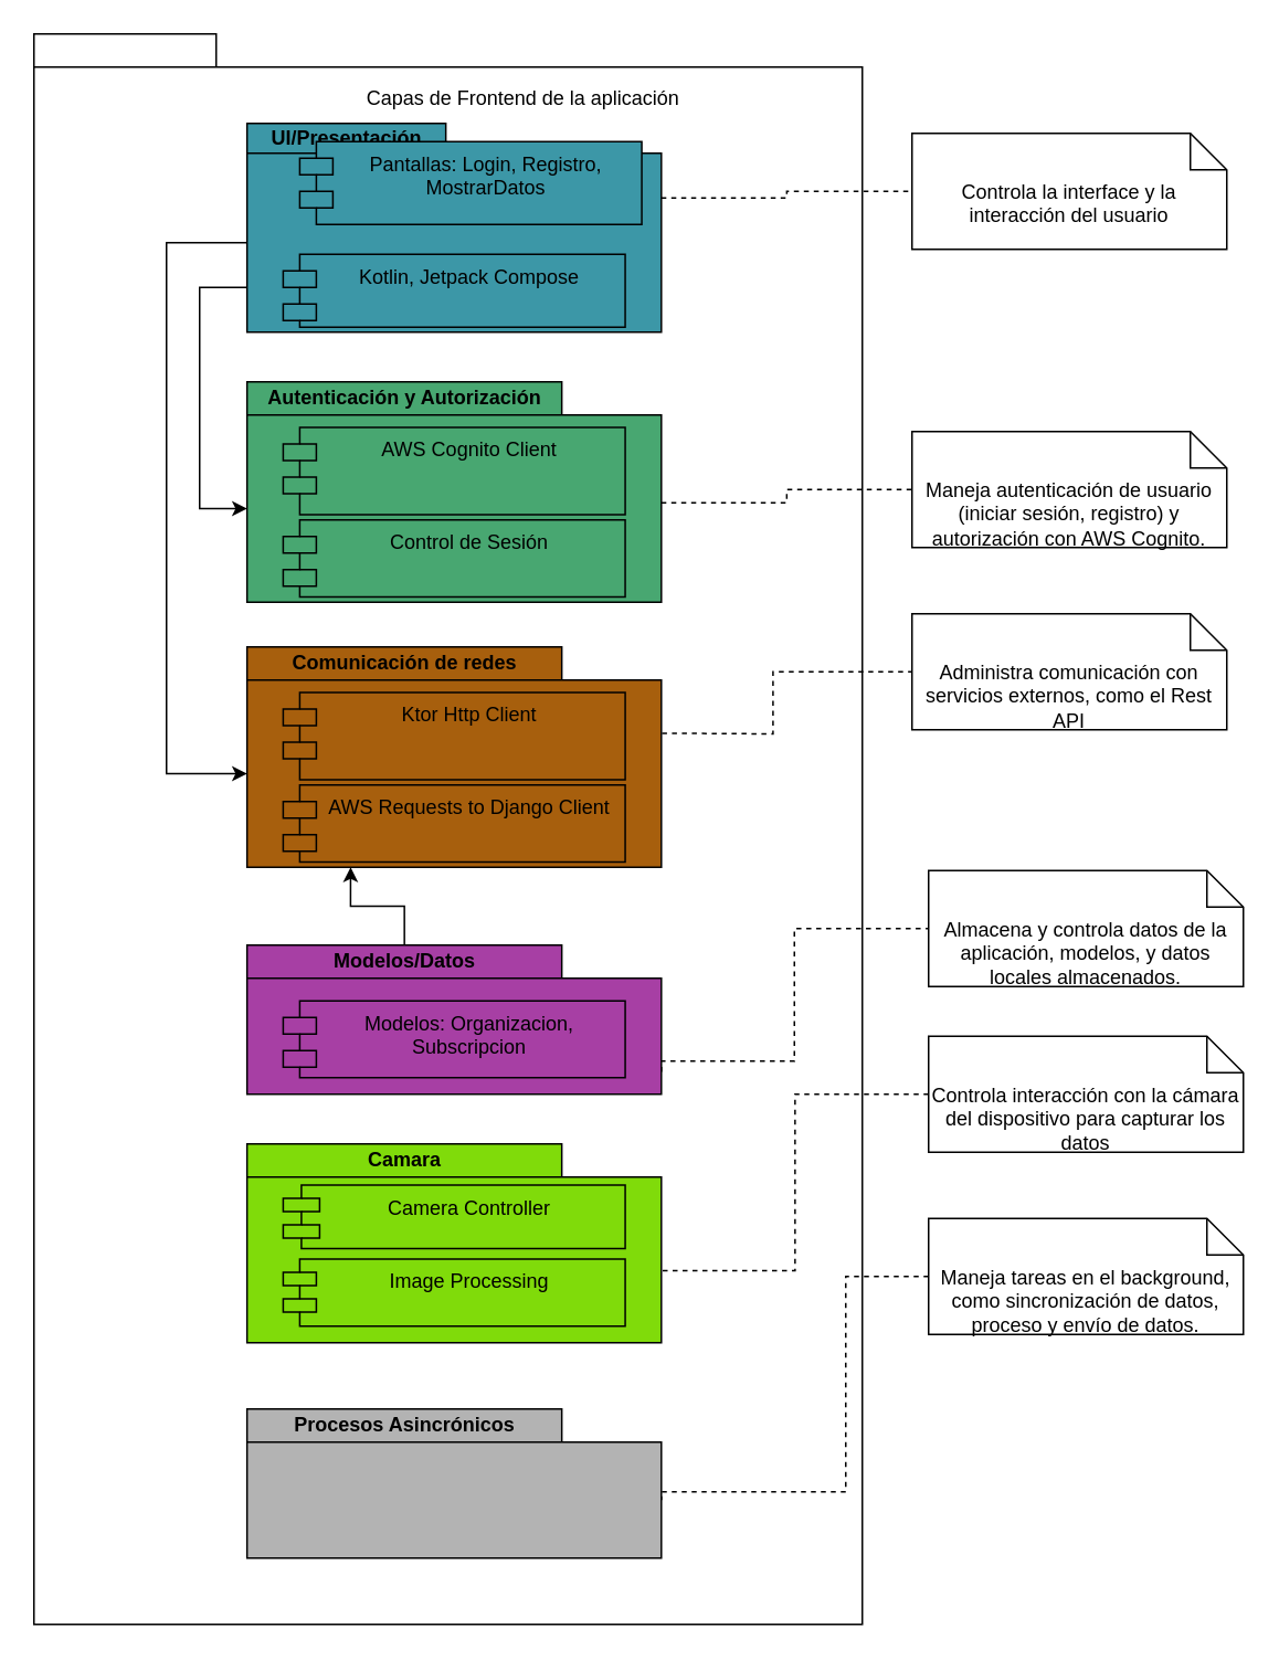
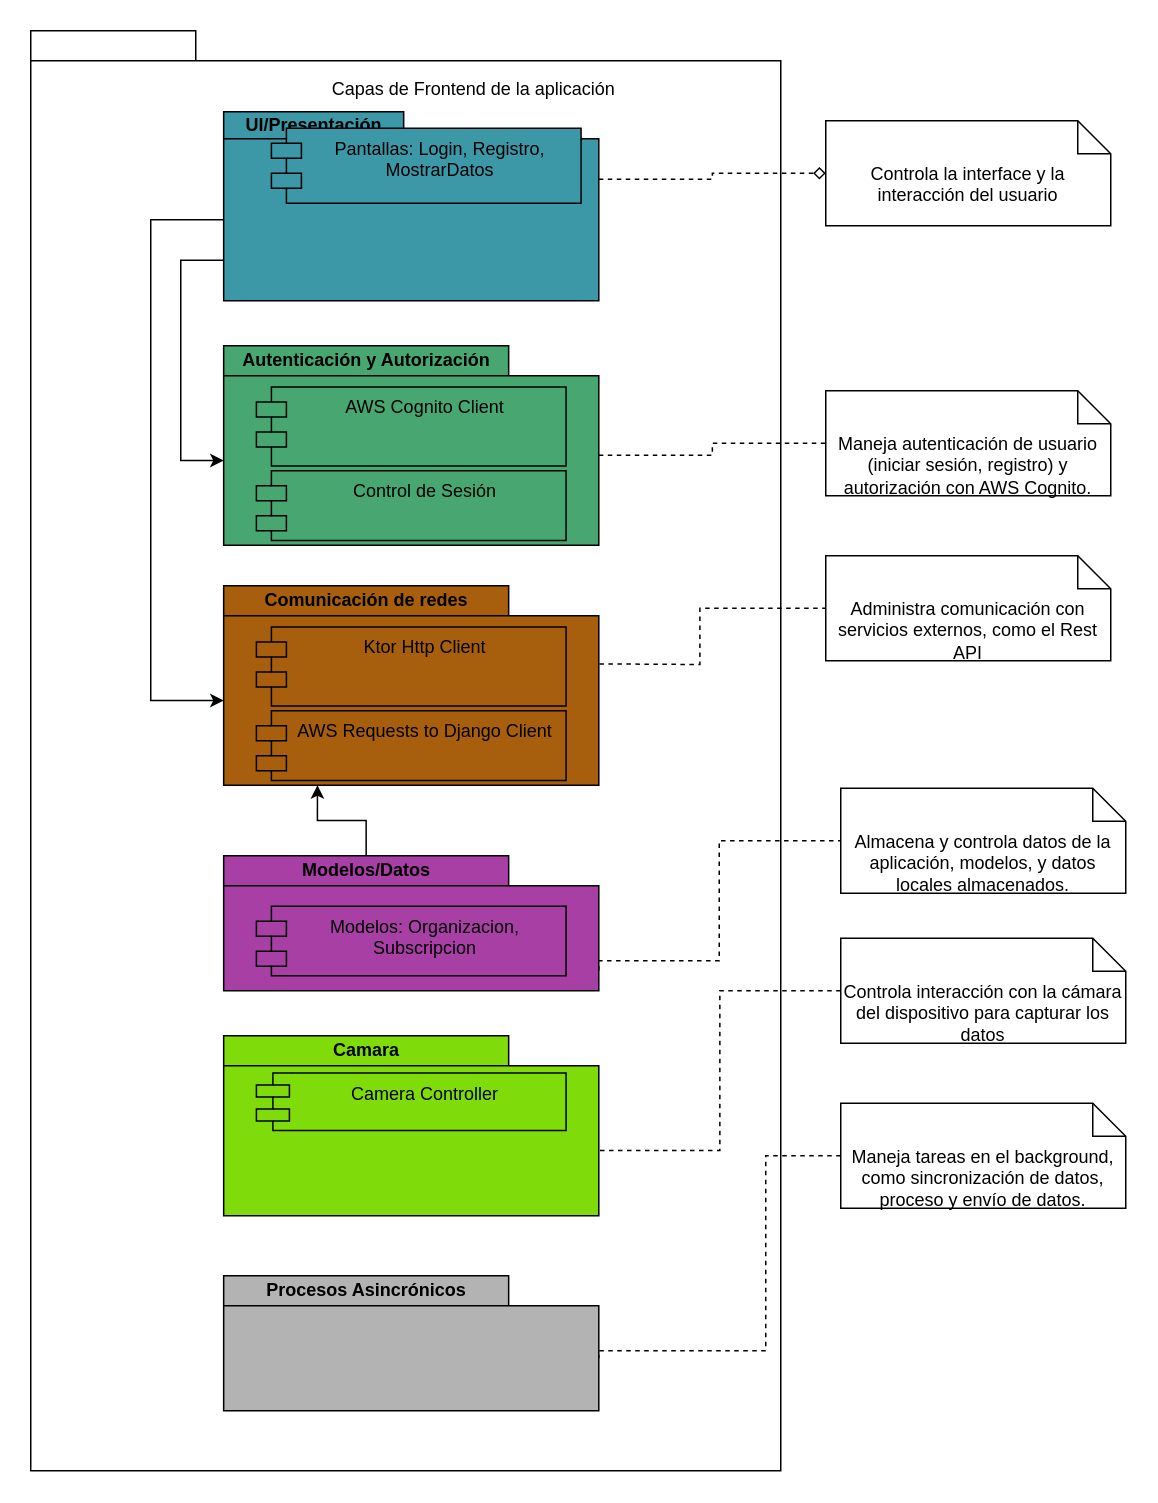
  <mxCell id="0" />
  <mxCell id="1" parent="0" />
  <mxCell id="2" value="" style="shape=folder;fontStyle=1;spacingTop=10;tabWidth=110;tabHeight=20;tabPosition=left;html=1;whiteSpace=wrap;" vertex="1" parent="1"><mxGeometry x="20" y="20" width="500" height="960" as="geometry" /></mxCell>
  <mxCell id="3" value="Capas de Frontend de la aplicación" style="text;html=1;align=center;verticalAlign=middle;whiteSpace=wrap;rounded=0;" vertex="1" parent="1"><mxGeometry x="217.5" y="44" width="195" height="30" as="geometry" /></mxCell>
  <mxCell id="4" value="Controla la interface y la interacción del usuario" style="shape=note2;boundedLbl=1;whiteSpace=wrap;html=1;size=22;verticalAlign=top;align=center;" vertex="1" parent="1"><mxGeometry x="550" y="80" width="190" height="70" as="geometry" /></mxCell>
- <mxCell id="5" style="edgeStyle=orthogonalEdgeStyle;rounded=0;orthogonalLoop=1;jettySize=auto;html=1;exitX=0;exitY=0;exitDx=250.09;exitDy=45;exitPerimeter=0;entryX=0;entryY=0.5;entryDx=0;entryDy=0;entryPerimeter=0;dashed=1;endArrow=none;endFill=0;" edge="1" parent="1" source="16" target="4"><mxGeometry relative="1" as="geometry"><mxPoint x="392.41" y="122" as="sourcePoint" /></mxGeometry></mxCell>
+ <mxCell id="5" style="edgeStyle=orthogonalEdgeStyle;rounded=0;orthogonalLoop=1;jettySize=auto;html=1;exitX=0;exitY=0;exitDx=250.09;exitDy=45;exitPerimeter=0;entryX=0;entryY=0.5;entryDx=0;entryDy=0;entryPerimeter=0;dashed=1;endArrow=diamond;endFill=0;" edge="1" parent="1" source="16" target="4"><mxGeometry relative="1" as="geometry"><mxPoint x="392.41" y="122" as="sourcePoint" /></mxGeometry></mxCell>
  <mxCell id="6" value="Maneja autenticación de usuario (iniciar sesión, registro) y autorización con AWS Cognito." style="shape=note2;boundedLbl=1;whiteSpace=wrap;html=1;size=22;verticalAlign=top;align=center;" vertex="1" parent="1"><mxGeometry x="550" y="260" width="190" height="70" as="geometry" /></mxCell>
  <mxCell id="7" style="edgeStyle=orthogonalEdgeStyle;rounded=0;orthogonalLoop=1;jettySize=auto;html=1;exitX=0;exitY=0;exitDx=250.09;exitDy=73;exitPerimeter=0;entryX=0;entryY=0.5;entryDx=0;entryDy=0;entryPerimeter=0;endArrow=none;endFill=0;dashed=1;" edge="1" parent="1" source="20" target="6"><mxGeometry relative="1" as="geometry"><mxPoint x="389.91" y="270" as="sourcePoint" /></mxGeometry></mxCell>
  <mxCell id="8" value="Administra comunicación con servicios externos, como el Rest API" style="shape=note2;boundedLbl=1;whiteSpace=wrap;html=1;size=22;verticalAlign=top;align=center;" vertex="1" parent="1"><mxGeometry x="550" y="370" width="190" height="70" as="geometry" /></mxCell>
  <mxCell id="9" style="edgeStyle=orthogonalEdgeStyle;rounded=0;orthogonalLoop=1;jettySize=auto;html=1;exitX=0;exitY=0;exitDx=232.5;exitDy=42;exitPerimeter=0;entryX=0;entryY=0.5;entryDx=0;entryDy=0;entryPerimeter=0;dashed=1;endArrow=none;endFill=0;" edge="1" parent="1" target="8"><mxGeometry relative="1" as="geometry"><mxPoint x="381.11" y="442" as="sourcePoint" /></mxGeometry></mxCell>
  <mxCell id="10" value="Almacena y controla datos de la aplicación, modelos, y datos locales almacenados." style="shape=note2;boundedLbl=1;whiteSpace=wrap;html=1;size=22;verticalAlign=top;align=center;" vertex="1" parent="1"><mxGeometry x="560" y="525" width="190" height="70" as="geometry" /></mxCell>
  <mxCell id="11" style="edgeStyle=orthogonalEdgeStyle;rounded=0;orthogonalLoop=1;jettySize=auto;html=1;exitX=0;exitY=0;exitDx=250.09;exitDy=76.5;exitPerimeter=0;entryX=0;entryY=0.5;entryDx=0;entryDy=0;entryPerimeter=0;endArrow=none;endFill=0;dashed=1;" edge="1" parent="1" source="30" target="10"><mxGeometry relative="1" as="geometry"><mxPoint x="381.11" y="637" as="sourcePoint" /><Array as="points"><mxPoint x="399" y="640" /><mxPoint x="479" y="640" /><mxPoint x="479" y="560" /></Array></mxGeometry></mxCell>
  <mxCell id="12" value="Controla interacción con la cámara del dispositivo para capturar los datos&lt;div&gt;&lt;br&gt;&lt;/div&gt;" style="shape=note2;boundedLbl=1;whiteSpace=wrap;html=1;size=22;verticalAlign=top;align=center;" vertex="1" parent="1"><mxGeometry x="560" y="625" width="190" height="70" as="geometry" /></mxCell>
  <mxCell id="13" style="edgeStyle=orthogonalEdgeStyle;rounded=0;orthogonalLoop=1;jettySize=auto;html=1;exitX=0;exitY=0.5;exitDx=0;exitDy=0;exitPerimeter=0;entryX=0;entryY=0;entryDx=250.09;entryDy=76.5;entryPerimeter=0;endArrow=none;endFill=0;dashed=1;" edge="1" parent="1" source="12" target="34"><mxGeometry relative="1" as="geometry"><mxPoint x="342.5" y="872" as="targetPoint" /></mxGeometry></mxCell>
  <mxCell id="14" value="&lt;div&gt;Maneja tareas en el background, como sincronización de datos, proceso y envío de datos.&lt;/div&gt;" style="shape=note2;boundedLbl=1;whiteSpace=wrap;html=1;size=22;verticalAlign=top;align=center;" vertex="1" parent="1"><mxGeometry x="560" y="735" width="190" height="70" as="geometry" /></mxCell>
  <mxCell id="15" style="edgeStyle=orthogonalEdgeStyle;rounded=0;orthogonalLoop=1;jettySize=auto;html=1;exitX=0;exitY=0.5;exitDx=0;exitDy=0;exitPerimeter=0;entryX=0;entryY=0;entryDx=250.09;entryDy=55;entryPerimeter=0;endArrow=none;endFill=0;dashed=1;" edge="1" parent="1" source="14" target="38"><mxGeometry relative="1" as="geometry"><mxPoint x="381.11" y="905" as="targetPoint" /><Array as="points"><mxPoint x="510" y="770" /><mxPoint x="510" y="900" /><mxPoint x="399" y="900" /></Array></mxGeometry></mxCell>
  <mxCell id="16" value="UI/Presentación" style="shape=folder;fontStyle=1;tabWidth=120;tabHeight=18;tabPosition=left;html=1;boundedLbl=1;labelInHeader=1;container=1;collapsible=0;whiteSpace=wrap;fillColor=#3C97A7;" vertex="1" parent="1"><mxGeometry x="148.61" y="74" width="250.09" height="126" as="geometry" /></mxCell>
  <mxCell id="17" value="" style="html=1;strokeColor=none;resizeWidth=1;resizeHeight=1;fillColor=none;part=1;connectable=0;allowArrows=0;deletable=0;whiteSpace=wrap;" vertex="1" parent="16"><mxGeometry width="250.09" height="88.2" relative="1" as="geometry"><mxPoint y="30" as="offset" /></mxGeometry></mxCell>
  <mxCell id="18" value="Pantallas: Login, Registro, MostrarDatos" style="shape=module;align=left;spacingLeft=20;align=center;verticalAlign=top;whiteSpace=wrap;html=1;fillColor=#3c97a7;" vertex="1" parent="16"><mxGeometry x="31.83" y="11" width="206.44" height="50" as="geometry" /></mxCell>
- <mxCell id="19" value="Kotlin, Jetpack Compose" style="shape=module;align=left;spacingLeft=20;align=center;verticalAlign=top;whiteSpace=wrap;html=1;fillColor=#3c97a7;" vertex="1" parent="16"><mxGeometry x="21.82" y="79" width="206.44" height="44" as="geometry" /></mxCell>
  <mxCell id="20" value="Autenticación y Autorización" style="shape=folder;fontStyle=1;tabWidth=190;tabHeight=20;tabPosition=left;html=1;boundedLbl=1;labelInHeader=1;container=1;collapsible=0;whiteSpace=wrap;fillColor=#48a771;" vertex="1" parent="1"><mxGeometry x="148.61" y="230" width="250.09" height="133" as="geometry" /></mxCell>
  <mxCell id="21" value="" style="html=1;strokeColor=none;resizeWidth=1;resizeHeight=1;fillColor=none;part=1;connectable=0;allowArrows=0;deletable=0;whiteSpace=wrap;" vertex="1" parent="20"><mxGeometry width="250.09" height="93.1" relative="1" as="geometry"><mxPoint y="30" as="offset" /></mxGeometry></mxCell>
  <mxCell id="22" value="AWS Cognito Client" style="shape=module;align=left;spacingLeft=20;align=center;verticalAlign=top;whiteSpace=wrap;html=1;fillColor=#48A771;" vertex="1" parent="20"><mxGeometry x="21.83" y="27.444" width="206.44" height="52.778" as="geometry" /></mxCell>
  <mxCell id="23" value="Control de Sesión" style="shape=module;align=left;spacingLeft=20;align=center;verticalAlign=top;whiteSpace=wrap;html=1;fillColor=#48A771;" vertex="1" parent="20"><mxGeometry x="21.82" y="83.389" width="206.44" height="46.444" as="geometry" /></mxCell>
  <mxCell id="24" style="edgeStyle=orthogonalEdgeStyle;rounded=0;orthogonalLoop=1;jettySize=auto;html=1;exitX=0;exitY=0;exitDx=0;exitDy=99.0;exitPerimeter=0;entryX=0;entryY=0;entryDx=0;entryDy=76.5;entryPerimeter=0;" edge="1" parent="1" source="16" target="20"><mxGeometry relative="1" as="geometry"><Array as="points"><mxPoint x="120" y="173" /><mxPoint x="120" y="306" /></Array></mxGeometry></mxCell>
  <mxCell id="25" value="Comunicación de redes" style="shape=folder;fontStyle=1;tabWidth=190;tabHeight=20;tabPosition=left;html=1;boundedLbl=1;labelInHeader=1;container=1;collapsible=0;whiteSpace=wrap;fillColor=#a75f0d;" vertex="1" parent="1"><mxGeometry x="148.61" y="390" width="250.09" height="133" as="geometry" /></mxCell>
  <mxCell id="26" value="" style="html=1;strokeColor=none;resizeWidth=1;resizeHeight=1;fillColor=none;part=1;connectable=0;allowArrows=0;deletable=0;whiteSpace=wrap;" vertex="1" parent="25"><mxGeometry width="250.09" height="93.1" relative="1" as="geometry"><mxPoint y="30" as="offset" /></mxGeometry></mxCell>
  <mxCell id="27" value="Ktor Http Client" style="shape=module;align=left;spacingLeft=20;align=center;verticalAlign=top;whiteSpace=wrap;html=1;fillColor=#a75f0d;" vertex="1" parent="25"><mxGeometry x="21.83" y="27.444" width="206.44" height="52.778" as="geometry" /></mxCell>
  <mxCell id="28" value="AWS Requests to Django Client" style="shape=module;align=left;spacingLeft=20;align=center;verticalAlign=top;whiteSpace=wrap;html=1;fillColor=#a75f0d;" vertex="1" parent="25"><mxGeometry x="21.82" y="83.389" width="206.44" height="46.444" as="geometry" /></mxCell>
  <mxCell id="29" style="edgeStyle=orthogonalEdgeStyle;rounded=0;orthogonalLoop=1;jettySize=auto;html=1;exitX=0;exitY=0;exitDx=0;exitDy=72;exitPerimeter=0;entryX=0;entryY=0;entryDx=0;entryDy=76.5;entryPerimeter=0;" edge="1" parent="1" source="16" target="25"><mxGeometry relative="1" as="geometry"><Array as="points"><mxPoint x="100" y="146" /><mxPoint x="100" y="467" /></Array></mxGeometry></mxCell>
  <mxCell id="30" value="Modelos/Datos" style="shape=folder;fontStyle=1;tabWidth=190;tabHeight=20;tabPosition=left;html=1;boundedLbl=1;labelInHeader=1;container=1;collapsible=0;whiteSpace=wrap;fillColor=#a73fa4;" vertex="1" parent="1"><mxGeometry x="148.61" y="570" width="250.09" height="90" as="geometry" /></mxCell>
  <mxCell id="31" value="" style="html=1;strokeColor=none;resizeWidth=1;resizeHeight=1;fillColor=none;part=1;connectable=0;allowArrows=0;deletable=0;whiteSpace=wrap;" vertex="1" parent="30"><mxGeometry width="250.09" height="63.0" relative="1" as="geometry"><mxPoint y="30" as="offset" /></mxGeometry></mxCell>
  <mxCell id="32" value="Modelos: Organizacion, Subscripcion" style="shape=module;align=left;spacingLeft=20;align=center;verticalAlign=top;whiteSpace=wrap;html=1;fillColor=#a73fa4;" vertex="1" parent="30"><mxGeometry x="21.83" y="33.69" width="206.44" height="46.31" as="geometry" /></mxCell>
  <mxCell id="33" style="edgeStyle=orthogonalEdgeStyle;rounded=0;orthogonalLoop=1;jettySize=auto;html=1;exitX=0;exitY=0;exitDx=95;exitDy=0;exitPerimeter=0;entryX=0.25;entryY=1;entryDx=0;entryDy=0;entryPerimeter=0;" edge="1" parent="1" source="30" target="25"><mxGeometry relative="1" as="geometry" /></mxCell>
  <mxCell id="34" value="Camara" style="shape=folder;fontStyle=1;tabWidth=190;tabHeight=20;tabPosition=left;html=1;boundedLbl=1;labelInHeader=1;container=1;collapsible=0;whiteSpace=wrap;fillColor=#80db0a;" vertex="1" parent="1"><mxGeometry x="148.61" y="690" width="250.09" height="120" as="geometry" /></mxCell>
  <mxCell id="35" value="" style="html=1;strokeColor=none;resizeWidth=1;resizeHeight=1;fillColor=none;part=1;connectable=0;allowArrows=0;deletable=0;whiteSpace=wrap;" vertex="1" parent="34"><mxGeometry width="250.09" height="84" relative="1" as="geometry"><mxPoint y="30" as="offset" /></mxGeometry></mxCell>
  <mxCell id="36" value="Camera Controller" style="shape=module;align=left;spacingLeft=20;align=center;verticalAlign=top;whiteSpace=wrap;html=1;fillColor=#80db0a;jettyWidth=22;jettyHeight=8;" vertex="1" parent="34"><mxGeometry x="21.83" y="24.758" width="206.44" height="38.4" as="geometry" /></mxCell>
- <mxCell id="37" value="Image Processing" style="shape=module;align=left;spacingLeft=20;align=center;verticalAlign=top;whiteSpace=wrap;html=1;fillColor=#80db0a;jettyWidth=20;jettyHeight=8;" vertex="1" parent="34"><mxGeometry x="21.83" y="69.47" width="206.44" height="40.53" as="geometry" /></mxCell>
  <mxCell id="38" value="Procesos Asincrónicos" style="shape=folder;fontStyle=1;tabWidth=190;tabHeight=20;tabPosition=left;html=1;boundedLbl=1;labelInHeader=1;container=1;collapsible=0;whiteSpace=wrap;fillColor=#b3b3b3;" vertex="1" parent="1"><mxGeometry x="148.61" y="850" width="250.09" height="90" as="geometry" /></mxCell>
  <mxCell id="39" value="" style="html=1;strokeColor=none;resizeWidth=1;resizeHeight=1;fillColor=none;part=1;connectable=0;allowArrows=0;deletable=0;whiteSpace=wrap;" vertex="1" parent="38"><mxGeometry width="250.09" height="63" relative="1" as="geometry"><mxPoint y="30" as="offset" /></mxGeometry></mxCell>
